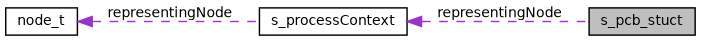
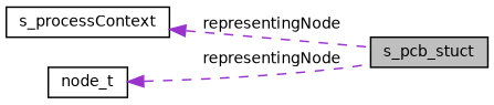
  digraph {
    rankdir=LR
    node [color=black fillcolor=white fontname=Helvetica fontsize=10 shape=record style=filled]
    edge [color=darkorchid3 dir=back fontname=Helvetica fontsize=10 labelfontname=Helvetica labelfontsize=10 style=dashed]
    n1 [fillcolor=grey75 fontcolor=black height=0.2 label=s_pcb_stuct width=0.4]
    n2 [height=0.2 label=s_processContext width=0.4]
    n3 [height=0.2 label=node_t width=0.4]
    n2 -> n1 [label=" representingNode"]
-   n3 -> n2 [label=" representingNode"]
+   n3 -> n1 [label=" representingNode"]
  }
